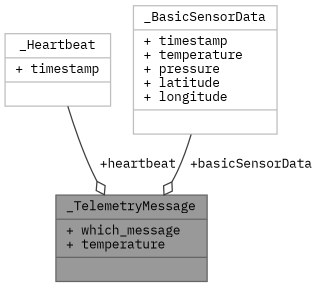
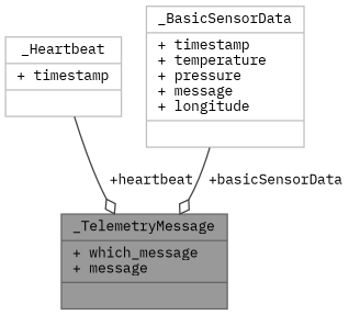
  digraph {
    fontname="IBM Plex Mono"
    node [color=grey75 fillcolor=white fontname="IBM Plex Mono" fontsize=10 shape=record style=filled]
    edge [arrowhead=odiamond color=grey25 fontname="IBM Plex Mono" fontsize=10 labelfontname=Helvetica labelfontsize=10 style=solid]
-   n1 [color=gray40 fillcolor=grey60 fontcolor=black height=0.2 label="{_TelemetryMessage\n|+ which_message\l+ temperature\l|}" width=0.4]
+   n1 [color=gray40 fillcolor=grey60 fontcolor=black height=0.2 label="{_TelemetryMessage\n|+ which_message\l+ message\l|}" width=0.4]
    n2 [height=0.2 label="{_Heartbeat\n|+ timestamp\l|}" width=0.4]
-   n3 [height=0.2 label="{_BasicSensorData\n|+ timestamp\l+ temperature\l+ pressure\l+ latitude\l+ longitude\l|}" width=0.4]
+   n3 [height=0.2 label="{_BasicSensorData\n|+ timestamp\l+ temperature\l+ pressure\l+ message\l+ longitude\l|}" width=0.4]
    n2 -> n1 [label=" +heartbeat"]
    n3 -> n1 [label=" +basicSensorData"]
  }
